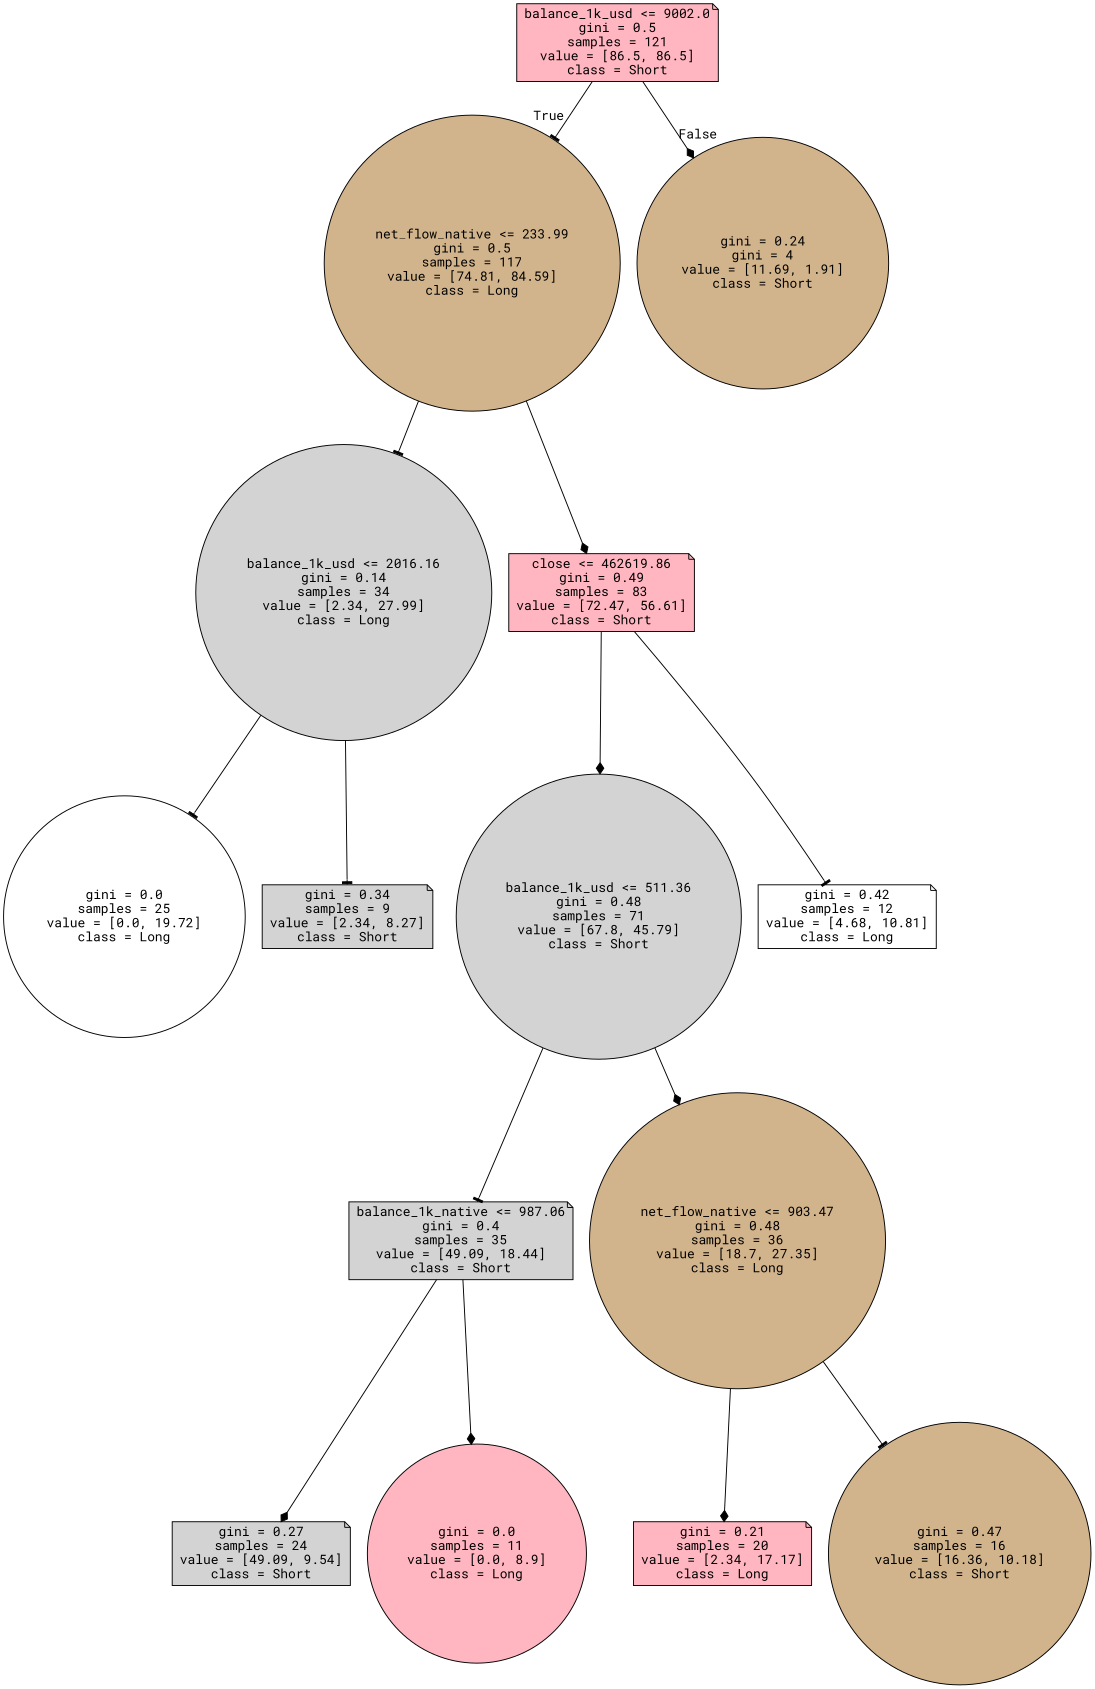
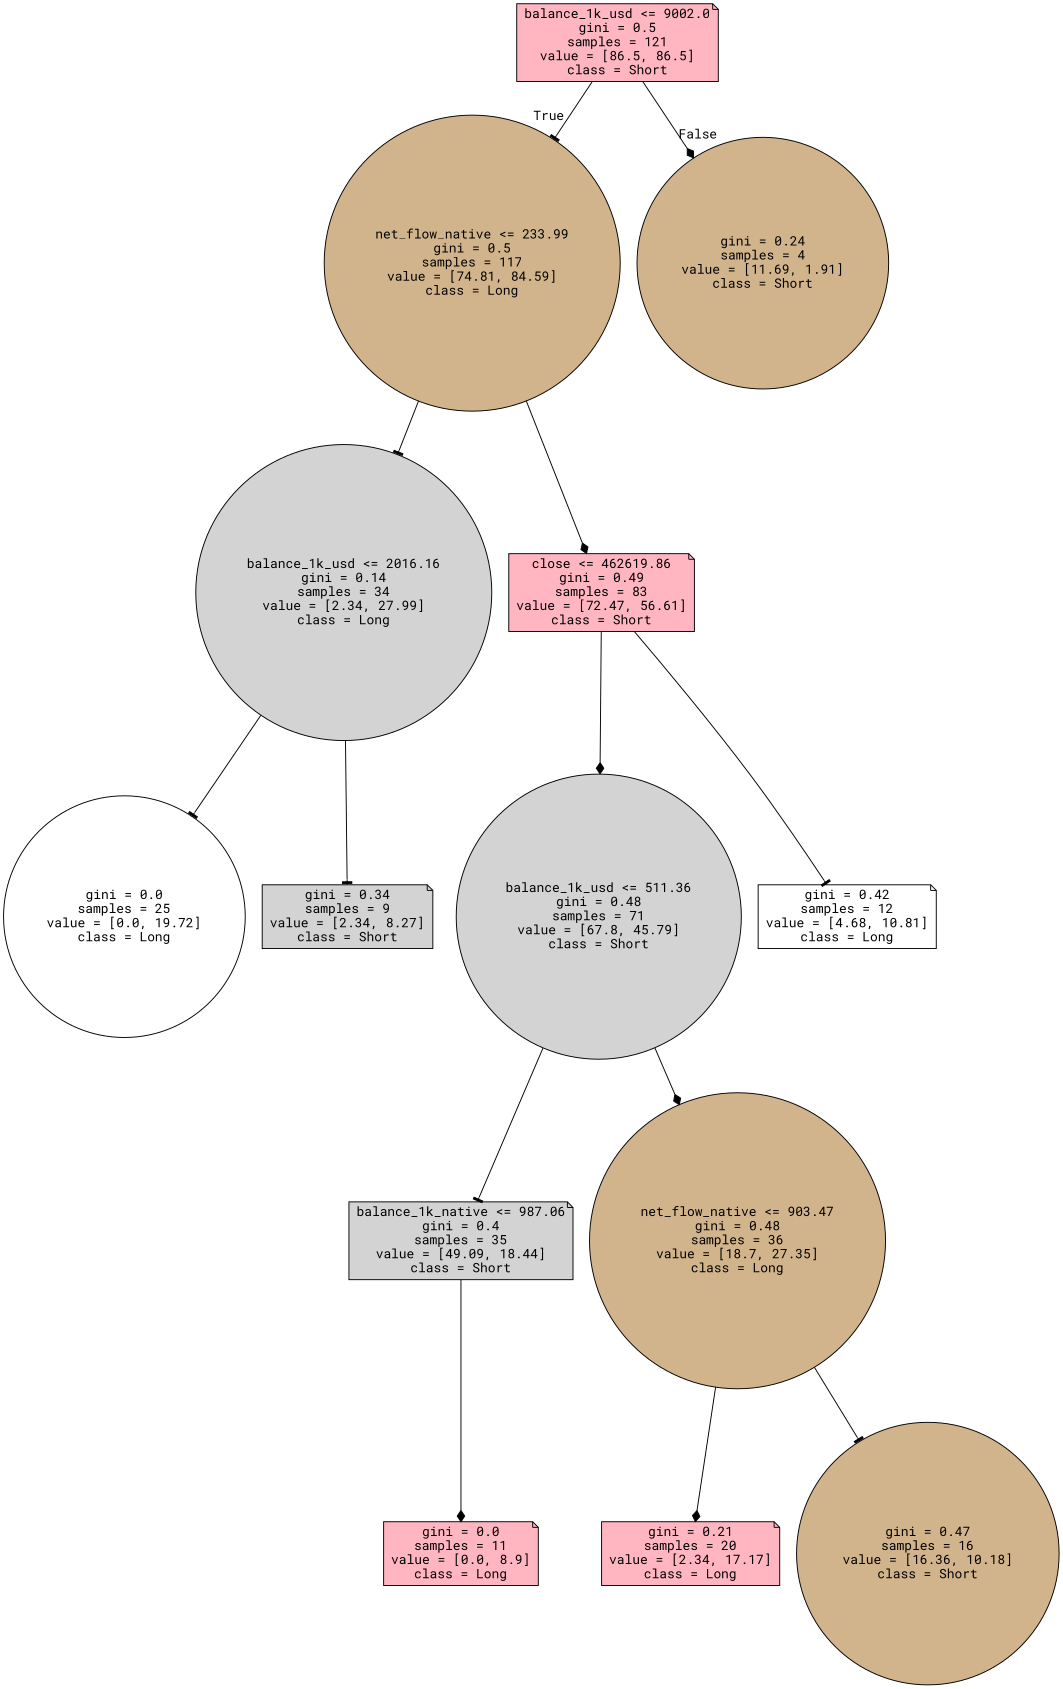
  digraph {
    fontname="Roboto Mono"
    node [color=black fillcolor=lightgrey fontname="Roboto Mono" shape=circle style="filled, rounded"]
    edge [arrowhead=tee fontname="Roboto Mono"]
    n1 [fillcolor=lightpink label="balance_1k_usd <= 9002.0\ngini = 0.5\nsamples = 121\nvalue = [86.5, 86.5]\nclass = Short" shape=note]
    n2 [fillcolor=tan label="net_flow_native <= 233.99\ngini = 0.5\nsamples = 117\nvalue = [74.81, 84.59]\nclass = Long"]
-   n3 [fillcolor=tan label="gini = 0.24\ngini = 4\nvalue = [11.69, 1.91]\nclass = Short"]
+   n3 [fillcolor=tan label="gini = 0.24\nsamples = 4\nvalue = [11.69, 1.91]\nclass = Short"]
    n4 [label="balance_1k_usd <= 2016.16\ngini = 0.14\nsamples = 34\nvalue = [2.34, 27.99]\nclass = Long"]
    n5 [fillcolor=lightpink label="close <= 462619.86\ngini = 0.49\nsamples = 83\nvalue = [72.47, 56.61]\nclass = Short" shape=note]
    n6 [fillcolor=white label="gini = 0.0\nsamples = 25\nvalue = [0.0, 19.72]\nclass = Long"]
    n7 [label="gini = 0.34\nsamples = 9\nvalue = [2.34, 8.27]\nclass = Short" shape=note]
    n8 [label="balance_1k_usd <= 511.36\ngini = 0.48\nsamples = 71\nvalue = [67.8, 45.79]\nclass = Short"]
    n9 [fillcolor=white label="gini = 0.42\nsamples = 12\nvalue = [4.68, 10.81]\nclass = Long" shape=note]
    n10 [label="balance_1k_native <= 987.06\ngini = 0.4\nsamples = 35\nvalue = [49.09, 18.44]\nclass = Short" shape=note]
    n11 [fillcolor=tan label="net_flow_native <= 903.47\ngini = 0.48\nsamples = 36\nvalue = [18.7, 27.35]\nclass = Long"]
-   n12 [label="gini = 0.27\nsamples = 24\nvalue = [49.09, 9.54]\nclass = Short" shape=note]
-   n13 [fillcolor=lightpink label="gini = 0.0\nsamples = 11\nvalue = [0.0, 8.9]\nclass = Long"]
+   n13 [fillcolor=lightpink label="gini = 0.0\nsamples = 11\nvalue = [0.0, 8.9]\nclass = Long" shape=note]
    n14 [fillcolor=lightpink label="gini = 0.21\nsamples = 20\nvalue = [2.34, 17.17]\nclass = Long" shape=note]
    n15 [fillcolor=tan label="gini = 0.47\nsamples = 16\nvalue = [16.36, 10.18]\nclass = Short"]
    n1 -> n2 [headlabel=True labelangle=45 labeldistance=2.5]
    n1 -> n3 [arrowhead=diamond headlabel=False labelangle=-45 labeldistance=2.5]
    n2 -> n4
    n2 -> n5 [arrowhead=diamond]
    n4 -> n6
    n4 -> n7
    n5 -> n8 [arrowhead=diamond]
    n5 -> n9
    n8 -> n10
    n8 -> n11 [arrowhead=diamond]
-   n10 -> n12 [arrowhead=diamond]
    n10 -> n13 [arrowhead=diamond]
    n11 -> n14 [arrowhead=diamond]
    n11 -> n15
  }
